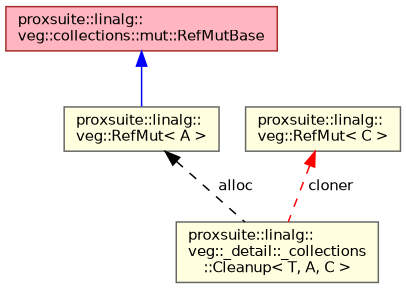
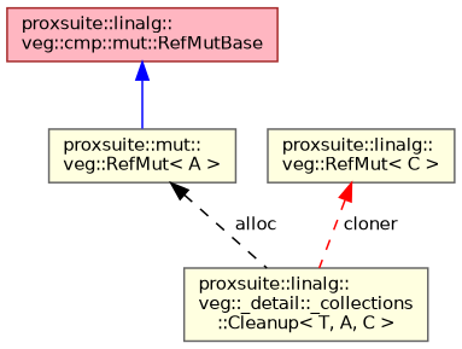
  digraph {
    node [color=gray40 fillcolor=lightyellow fontname=Helvetica fontsize=10 shape=record style=filled]
    edge [dir=back fontname=Helvetica fontsize=10 labelfontname=Helvetica labelfontsize=10 style=dashed]
    n1 [fontcolor=black height=0.2 label="proxsuite::linalg::\lveg::_detail::_collections\l::Cleanup\< T, A, C \>" width=0.4]
-   n2 [height=0.2 label="proxsuite::linalg::\lveg::RefMut\< A \>" width=0.4]
-   n3 [color=brown fillcolor=lightpink height=0.2 label="proxsuite::linalg::\lveg::collections::mut::RefMutBase" width=0.4]
+   n2 [height=0.2 label="proxsuite::mut::\lveg::RefMut\< A \>" width=0.4]
+   n3 [color=brown fillcolor=lightpink height=0.2 label="proxsuite::linalg::\lveg::cmp::mut::RefMutBase" width=0.4]
    n4 [height=0.2 label="proxsuite::linalg::\lveg::RefMut\< C \>" width=0.4]
    n2 -> n1 [color=black label=" alloc"]
    n3 -> n2 [color=blue style=solid]
    n4 -> n1 [color=red label=" cloner"]
  }
